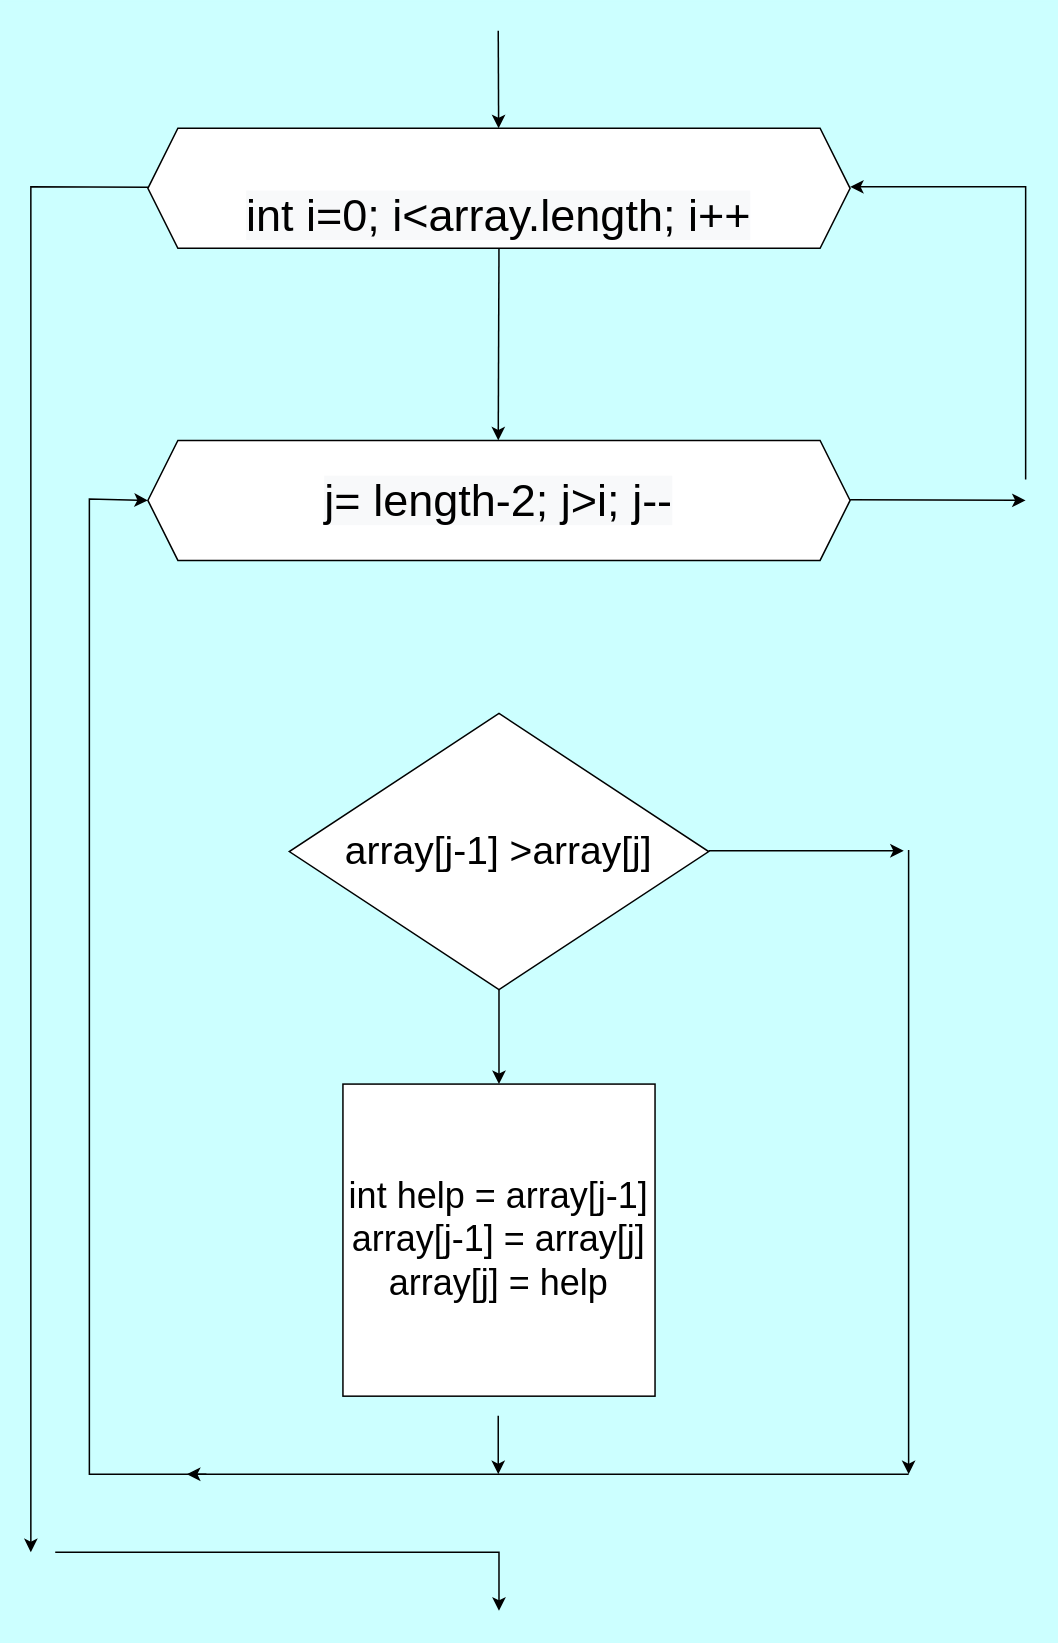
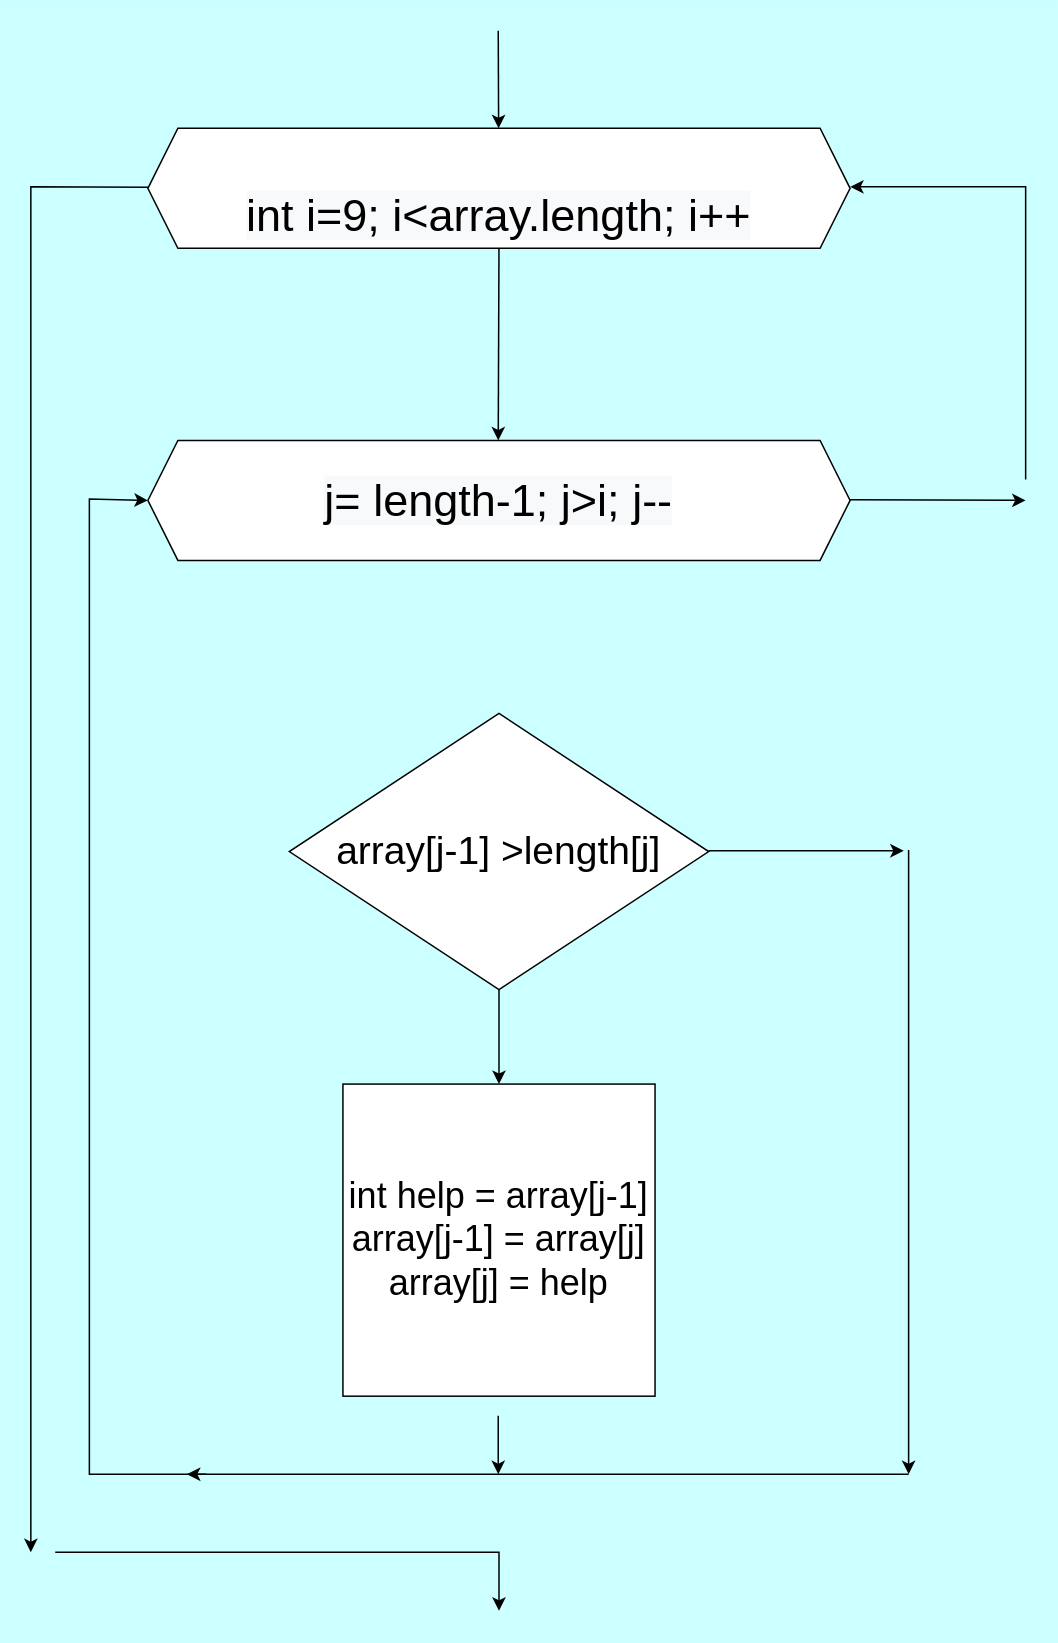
  <mxCell id="0" />
  <mxCell id="1" parent="0" />
  <mxCell id="2" style="edgeStyle=orthogonalEdgeStyle;rounded=0;orthogonalLoop=1;jettySize=auto;html=1;exitX=0.5;exitY=1;exitDx=0;exitDy=0;entryX=0.5;entryY=0;entryDx=0;entryDy=0;fontSize=17;" parent="1" source="7" target="3" edge="1"><mxGeometry relative="1" as="geometry" /></mxCell>
  <mxCell id="3" value="int help = array[j-1]&lt;br&gt;array[j-1] = array[j]&lt;br&gt;array[j] = help&lt;br&gt;" style="whiteSpace=wrap;html=1;aspect=fixed;fontSize=24;" parent="1" vertex="1"><mxGeometry x="228" y="722" width="208" height="208" as="geometry" /></mxCell>
  <mxCell id="4" value="" style="endArrow=classic;html=1;rounded=0;fontSize=17;" parent="1" edge="1"><mxGeometry width="50" height="50" relative="1" as="geometry"><mxPoint x="331.5" y="20" as="sourcePoint" /><mxPoint x="331.75" y="85" as="targetPoint" /><Array as="points" /></mxGeometry></mxCell>
  <mxCell id="5" value="" style="endArrow=classic;html=1;rounded=0;fontSize=17;" parent="1" edge="1"><mxGeometry width="50" height="50" relative="1" as="geometry"><mxPoint x="332" y="163" as="sourcePoint" /><mxPoint x="331.5" y="293" as="targetPoint" /></mxGeometry></mxCell>
  <mxCell id="6" value="" style="edgeStyle=segmentEdgeStyle;endArrow=classic;html=1;rounded=0;fontSize=17;startArrow=none;" parent="1" source="7" edge="1"><mxGeometry width="50" height="50" relative="1" as="geometry"><mxPoint x="332" y="577" as="sourcePoint" /><mxPoint x="382" y="527" as="targetPoint" /></mxGeometry></mxCell>
- <mxCell id="7" value="&lt;span style=&quot;font-size: 26px;&quot;&gt;array[j-1] &amp;gt;array[j]&lt;/span&gt;" style="rhombus;whiteSpace=wrap;html=1;fontSize=23;" parent="1" vertex="1"><mxGeometry x="192.25" y="475" width="279.5" height="184" as="geometry" /></mxCell>
+ <mxCell id="7" value="&lt;span style=&quot;font-size: 26px;&quot;&gt;array[j-1] &amp;gt;length[j]&lt;/span&gt;" style="rhombus;whiteSpace=wrap;html=1;fontSize=23;" parent="1" vertex="1"><mxGeometry x="192.25" y="475" width="279.5" height="184" as="geometry" /></mxCell>
  <mxCell id="8" value="" style="endArrow=classic;html=1;rounded=0;fontSize=17;" parent="1" source="17" edge="1"><mxGeometry width="50" height="50" relative="1" as="geometry"><mxPoint x="20" y="124" as="sourcePoint" /><mxPoint x="20" y="1034" as="targetPoint" /><Array as="points"><mxPoint x="20" y="124" /></Array></mxGeometry></mxCell>
  <mxCell id="9" value="" style="endArrow=classic;html=1;rounded=0;fontSize=17;exitX=0.5;exitY=1;exitDx=0;exitDy=0;" parent="1" edge="1"><mxGeometry width="50" height="50" relative="1" as="geometry"><mxPoint x="36.25" y="1034" as="sourcePoint" /><mxPoint x="332" y="1073" as="targetPoint" /><Array as="points"><mxPoint x="332" y="1034" /></Array></mxGeometry></mxCell>
  <mxCell id="10" value="" style="endArrow=classic;html=1;rounded=0;fontSize=17;exitX=0.5;exitY=1;exitDx=0;exitDy=0;" parent="1" edge="1"><mxGeometry width="50" height="50" relative="1" as="geometry"><mxPoint x="471.75" y="566.5" as="sourcePoint" /><mxPoint x="601.75" y="566.5" as="targetPoint" /></mxGeometry></mxCell>
  <mxCell id="11" value="" style="endArrow=classic;html=1;rounded=0;fontSize=17;" parent="1" edge="1"><mxGeometry width="50" height="50" relative="1" as="geometry"><mxPoint x="683" y="319" as="sourcePoint" /><mxPoint x="566" y="124" as="targetPoint" /><Array as="points"><mxPoint x="683" y="124" /></Array></mxGeometry></mxCell>
  <mxCell id="12" value="" style="endArrow=classic;html=1;rounded=0;fontSize=17;" parent="1" edge="1"><mxGeometry width="50" height="50" relative="1" as="geometry"><mxPoint x="605" y="566" as="sourcePoint" /><mxPoint x="605" y="982" as="targetPoint" /></mxGeometry></mxCell>
  <mxCell id="13" value="" style="endArrow=classic;html=1;rounded=0;fontSize=17;" parent="1" edge="1"><mxGeometry width="50" height="50" relative="1" as="geometry"><mxPoint x="605" y="982" as="sourcePoint" /><mxPoint x="124" y="982" as="targetPoint" /></mxGeometry></mxCell>
  <mxCell id="14" value="" style="endArrow=classic;html=1;rounded=0;fontSize=17;" parent="1" edge="1"><mxGeometry width="50" height="50" relative="1" as="geometry"><mxPoint x="331.5" y="943" as="sourcePoint" /><mxPoint x="331.5" y="982" as="targetPoint" /></mxGeometry></mxCell>
  <mxCell id="15" value="" style="edgeStyle=segmentEdgeStyle;endArrow=classic;html=1;rounded=0;fontSize=17;entryX=0;entryY=0.5;entryDx=0;entryDy=0;" parent="1" target="18" edge="1"><mxGeometry width="50" height="50" relative="1" as="geometry"><mxPoint x="137" y="982" as="sourcePoint" /><mxPoint x="98" y="319" as="targetPoint" /><Array as="points"><mxPoint x="59" y="982" /><mxPoint x="59" y="332" /></Array></mxGeometry></mxCell>
  <mxCell id="16" value="" style="endArrow=classic;html=1;rounded=0;fontSize=17;" parent="1" edge="1"><mxGeometry width="50" height="50" relative="1" as="geometry"><mxPoint x="566" y="332.5" as="sourcePoint" /><mxPoint x="683" y="333" as="targetPoint" /></mxGeometry></mxCell>
- <mxCell id="17" value="&lt;br&gt;&lt;span style=&quot;color: rgb(0, 0, 0); font-family: Helvetica; font-size: 30px; font-style: normal; font-variant-ligatures: normal; font-variant-caps: normal; font-weight: 400; letter-spacing: normal; orphans: 2; text-align: center; text-indent: 0px; text-transform: none; widows: 2; word-spacing: 0px; -webkit-text-stroke-width: 0px; background-color: rgb(248, 249, 250); text-decoration-thickness: initial; text-decoration-style: initial; text-decoration-color: initial; float: none; display: inline !important;&quot;&gt;int i=0; i&amp;lt;array.length; i++&lt;/span&gt;" style="shape=hexagon;perimeter=hexagonPerimeter2;whiteSpace=wrap;html=1;fixedSize=1;fontSize=30;" parent="1" vertex="1"><mxGeometry x="98" y="85" width="468" height="80" as="geometry" /></mxCell>
- <mxCell id="18" value="&lt;br&gt;&lt;span style=&quot;color: rgb(0, 0, 0); font-family: Helvetica; font-size: 30px; font-style: normal; font-variant-ligatures: normal; font-variant-caps: normal; font-weight: 400; letter-spacing: normal; orphans: 2; text-align: center; text-indent: 0px; text-transform: none; widows: 2; word-spacing: 0px; -webkit-text-stroke-width: 0px; background-color: rgb(248, 249, 250); text-decoration-thickness: initial; text-decoration-style: initial; text-decoration-color: initial; float: none; display: inline !important;&quot;&gt;j= length-2; j&amp;gt;i; j--&lt;br&gt;&lt;br&gt;&lt;/span&gt;" style="shape=hexagon;perimeter=hexagonPerimeter2;whiteSpace=wrap;html=1;fixedSize=1;fontSize=30;" parent="1" vertex="1"><mxGeometry x="98" y="293" width="468" height="80" as="geometry" /></mxCell>
+ <mxCell id="17" value="&lt;br&gt;&lt;span style=&quot;color: rgb(0, 0, 0); font-family: Helvetica; font-size: 30px; font-style: normal; font-variant-ligatures: normal; font-variant-caps: normal; font-weight: 400; letter-spacing: normal; orphans: 2; text-align: center; text-indent: 0px; text-transform: none; widows: 2; word-spacing: 0px; -webkit-text-stroke-width: 0px; background-color: rgb(248, 249, 250); text-decoration-thickness: initial; text-decoration-style: initial; text-decoration-color: initial; float: none; display: inline !important;&quot;&gt;int i=9; i&amp;lt;array.length; i++&lt;/span&gt;" style="shape=hexagon;perimeter=hexagonPerimeter2;whiteSpace=wrap;html=1;fixedSize=1;fontSize=30;" parent="1" vertex="1"><mxGeometry x="98" y="85" width="468" height="80" as="geometry" /></mxCell>
+ <mxCell id="18" value="&lt;br&gt;&lt;span style=&quot;color: rgb(0, 0, 0); font-family: Helvetica; font-size: 30px; font-style: normal; font-variant-ligatures: normal; font-variant-caps: normal; font-weight: 400; letter-spacing: normal; orphans: 2; text-align: center; text-indent: 0px; text-transform: none; widows: 2; word-spacing: 0px; -webkit-text-stroke-width: 0px; background-color: rgb(248, 249, 250); text-decoration-thickness: initial; text-decoration-style: initial; text-decoration-color: initial; float: none; display: inline !important;&quot;&gt;j= length-1; j&amp;gt;i; j--&lt;br&gt;&lt;br&gt;&lt;/span&gt;" style="shape=hexagon;perimeter=hexagonPerimeter2;whiteSpace=wrap;html=1;fixedSize=1;fontSize=30;" parent="1" vertex="1"><mxGeometry x="98" y="293" width="468" height="80" as="geometry" /></mxCell>
